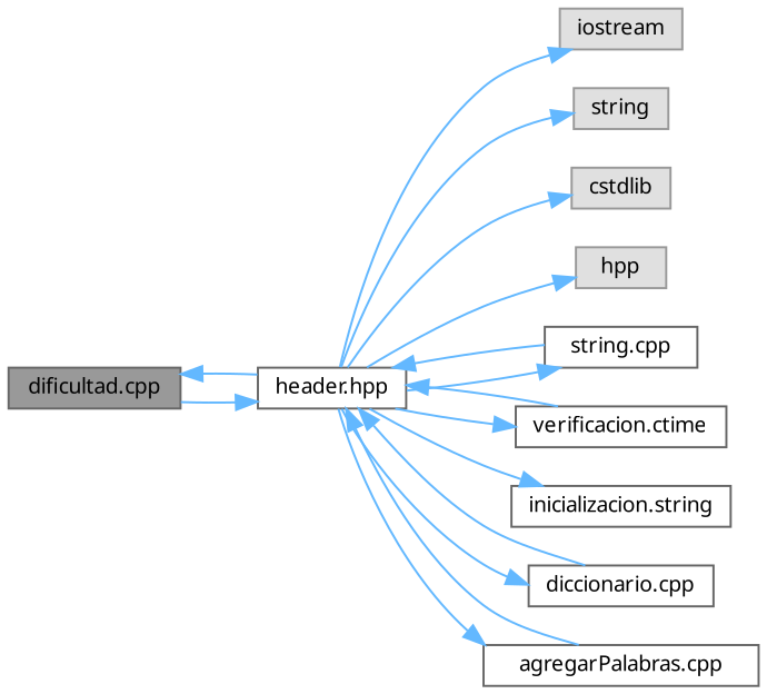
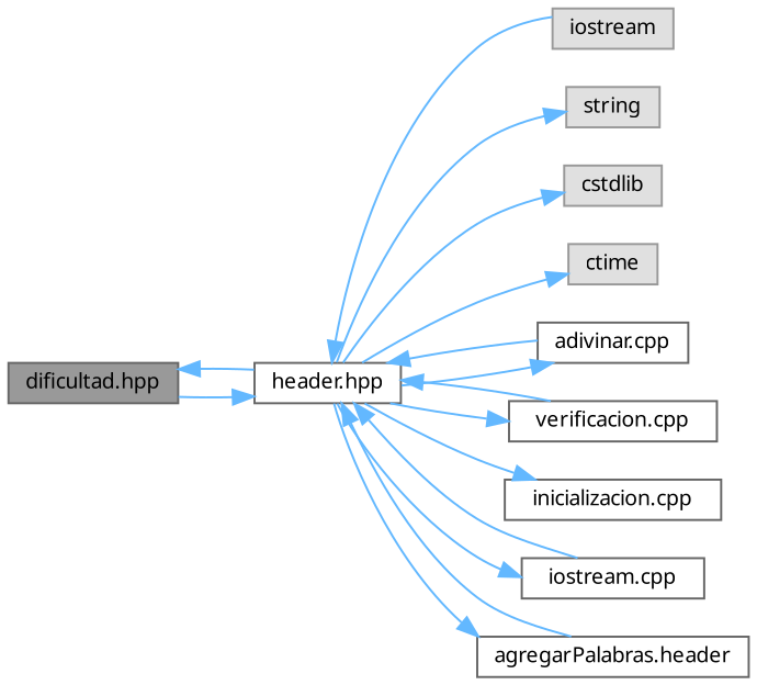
  digraph {
    fontname="Noto Sans"
    rankdir=LR
    node [color=grey40 fillcolor=white fontname="Noto Sans" fontsize=10 shape=box style=filled]
    edge [color=steelblue1 fontname="Noto Sans" fontsize=10 labelfontname=Helvetica labelfontsize=10 style=solid]
-   n1 [color=gray40 fillcolor=grey60 fontcolor=black height=0.2 label="dificultad.cpp" width=0.4]
+   n1 [color=gray40 fillcolor=grey60 fontcolor=black height=0.2 label="dificultad.hpp" width=0.4]
    n2 [height=0.2 label="header.hpp" width=0.4]
    n3 [color=grey60 fillcolor="#E0E0E0" height=0.2 label=iostream width=0.4]
    n4 [color=grey60 fillcolor="#E0E0E0" height=0.2 label=string width=0.4]
    n5 [color=grey60 fillcolor="#E0E0E0" height=0.2 label=cstdlib width=0.4]
-   n6 [color=grey60 fillcolor="#E0E0E0" height=0.2 label=hpp width=0.4]
-   n7 [height=0.2 label="string.cpp" width=0.4]
-   n8 [height=0.2 label="verificacion.ctime" width=0.4]
-   n9 [height=0.2 label="inicializacion.string" width=0.4]
-   n10 [height=0.2 label="diccionario.cpp" width=0.4]
-   n11 [height=0.2 label="agregarPalabras.cpp" width=0.4]
+   n6 [color=grey60 fillcolor="#E0E0E0" height=0.2 label=ctime width=0.4]
+   n7 [height=0.2 label="adivinar.cpp" width=0.4]
+   n8 [height=0.2 label="verificacion.cpp" width=0.4]
+   n9 [height=0.2 label="inicializacion.cpp" width=0.4]
+   n10 [height=0.2 label="iostream.cpp" width=0.4]
+   n11 [height=0.2 label="agregarPalabras.header" width=0.4]
    n1 -> n2
    n2 -> n1
-   n2 -> n3
+   n3 -> n2
    n2 -> n4
    n2 -> n5
    n2 -> n6
    n2 -> n7
    n2 -> n8
    n2 -> n9
    n2 -> n10
    n2 -> n11
    n7 -> n2
    n8 -> n2
    n10 -> n2
    n11 -> n2
  }
